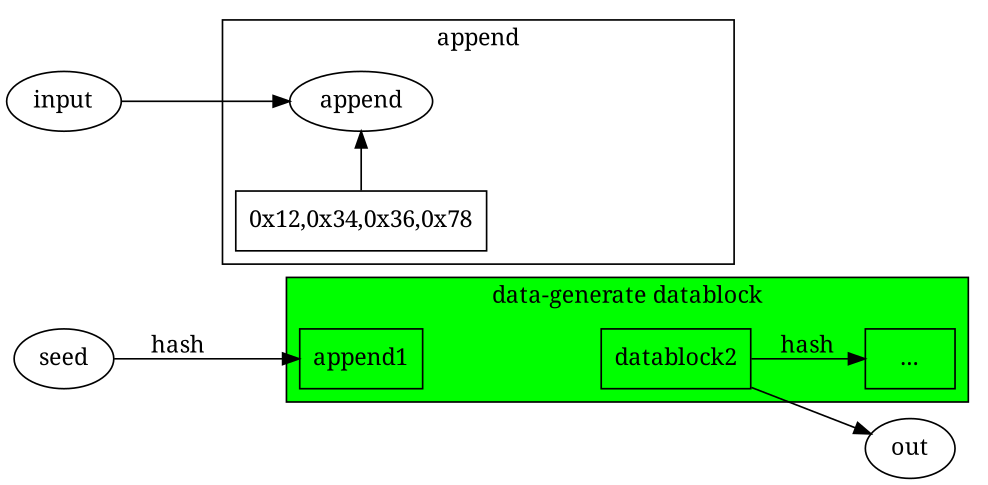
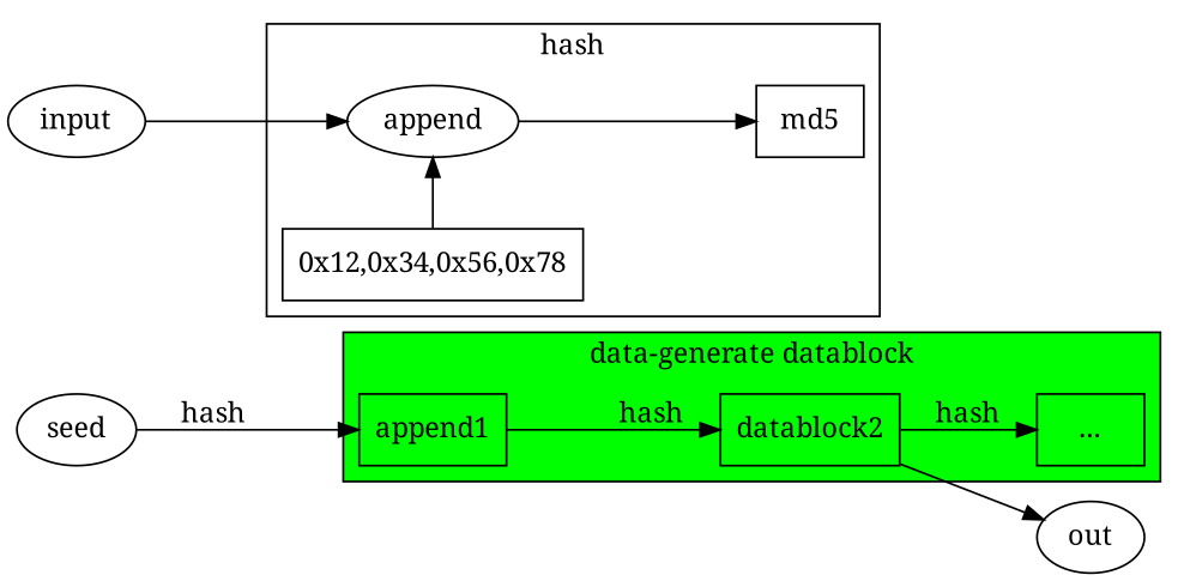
  digraph {
    fontname="Noto Serif"
    rankdir=LR
    node [fontname="Noto Serif" shape=box]
    edge [fontname="Noto Serif"]
    seed [shape=""]
    input [shape=""]
    n3 [label=append1]
    datablock2
    "..."
    n6 [label=append shape=""]
-   n7 [label="0x12,0x34,0x36,0x78"]
+   n7 [label="0x12,0x34,0x56,0x78"]
+   md5
    out [shape=""]
    subgraph sub_1 {
      rank=same
      seed
      input
    }
    subgraph cluster_2 {
      bgcolor=green
      label="data-generate datablock"
      n3
      datablock2
      "..."
    }
    subgraph cluster_3 {
-     label=append
+     label=hash
+     md5
      subgraph sub_4 {
        label=hash
        rank=same
        n6
        n7
      }
    }
    seed -> n3 [label=hash]
    input -> n6
+   n3 -> datablock2 [label=hash]
    datablock2 -> "..." [label=hash]
    datablock2 -> out
+   n6 -> md5
    n7 -> n6
  }
